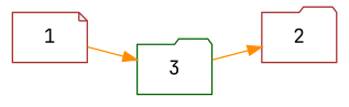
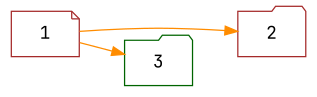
  strict digraph {
    fontname="JetBrains Mono"
    rankdir=LR
    node [color=brown fontname="JetBrains Mono" shape=folder]
    edge [arrowhead=normal color=darkorange fontname="JetBrains Mono"]
    2
    1 [shape=note]
    3 [color=darkgreen]
-   3 -> 2
+   1 -> 2
    1 -> 3
  }
